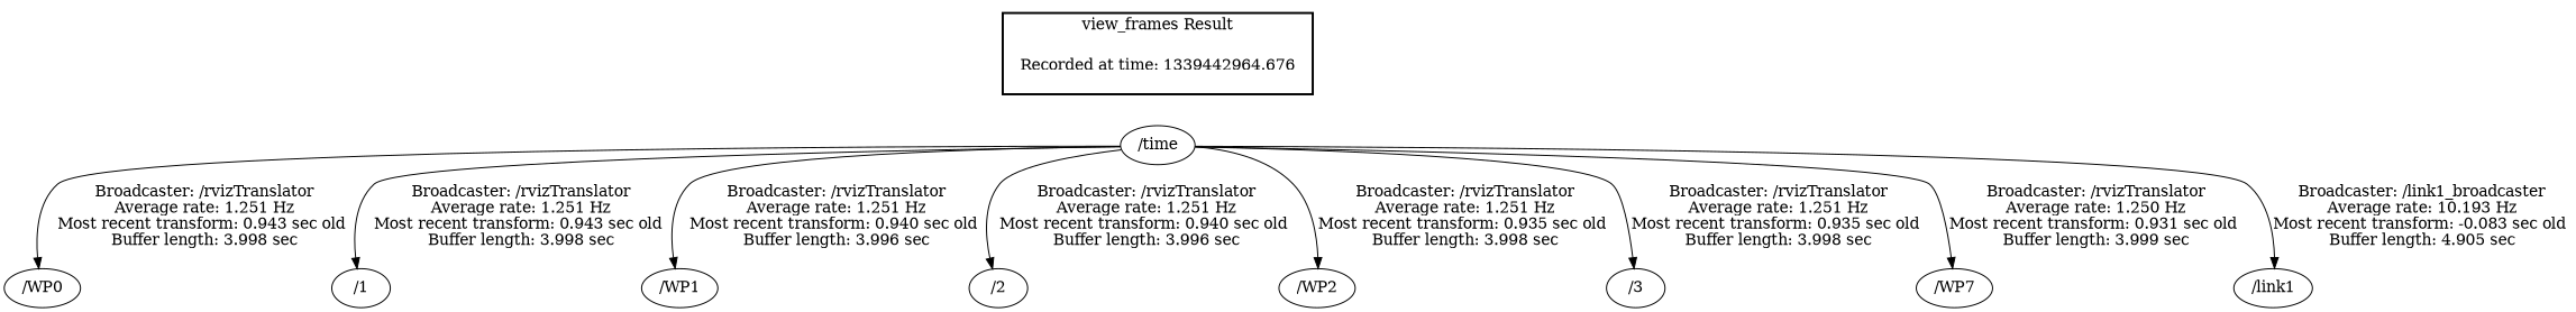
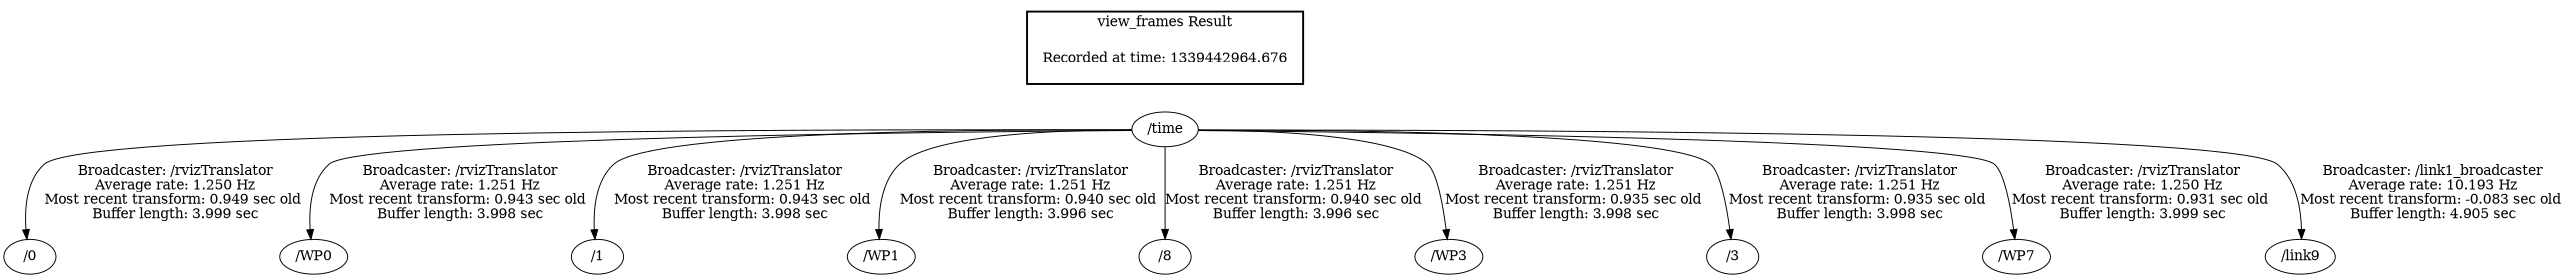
  digraph {
    "Recorded at time: 1339442964.676" [shape=plaintext]
    n2 [label="/time"]
+   "/0"
    "/WP0"
    "/1"
    "/WP1"
-   "/2"
-   "/WP2"
+   "/2" [label="/8"]
+   "/WP2" [label="/WP3"]
    "/3"
    n10 [label="/WP7"]
-   "/link1"
+   "/link1" [label="/link9"]
    subgraph cluster_1 {
      color=black
      label="view_frames Result"
      style=bold
      "Recorded at time: 1339442964.676"
    }
    "Recorded at time: 1339442964.676" -> n2 [style=invis]
+   n2 -> "/0" [label="Broadcaster: /rvizTranslator\nAverage rate: 1.250 Hz\nMost recent transform: 0.949 sec old \nBuffer length: 3.999 sec\n"]
    n2 -> "/WP0" [label="Broadcaster: /rvizTranslator\nAverage rate: 1.251 Hz\nMost recent transform: 0.943 sec old \nBuffer length: 3.998 sec\n"]
    n2 -> "/1" [label="Broadcaster: /rvizTranslator\nAverage rate: 1.251 Hz\nMost recent transform: 0.943 sec old \nBuffer length: 3.998 sec\n"]
    n2 -> "/WP1" [label="Broadcaster: /rvizTranslator\nAverage rate: 1.251 Hz\nMost recent transform: 0.940 sec old \nBuffer length: 3.996 sec\n"]
    n2 -> "/2" [label="Broadcaster: /rvizTranslator\nAverage rate: 1.251 Hz\nMost recent transform: 0.940 sec old \nBuffer length: 3.996 sec\n"]
    n2 -> "/WP2" [label="Broadcaster: /rvizTranslator\nAverage rate: 1.251 Hz\nMost recent transform: 0.935 sec old \nBuffer length: 3.998 sec\n"]
    n2 -> "/3" [label="Broadcaster: /rvizTranslator\nAverage rate: 1.251 Hz\nMost recent transform: 0.935 sec old \nBuffer length: 3.998 sec\n"]
    n2 -> n10 [label="Broadcaster: /rvizTranslator\nAverage rate: 1.250 Hz\nMost recent transform: 0.931 sec old \nBuffer length: 3.999 sec\n"]
    n2 -> "/link1" [label="Broadcaster: /link1_broadcaster\nAverage rate: 10.193 Hz\nMost recent transform: -0.083 sec old \nBuffer length: 4.905 sec\n"]
  }
